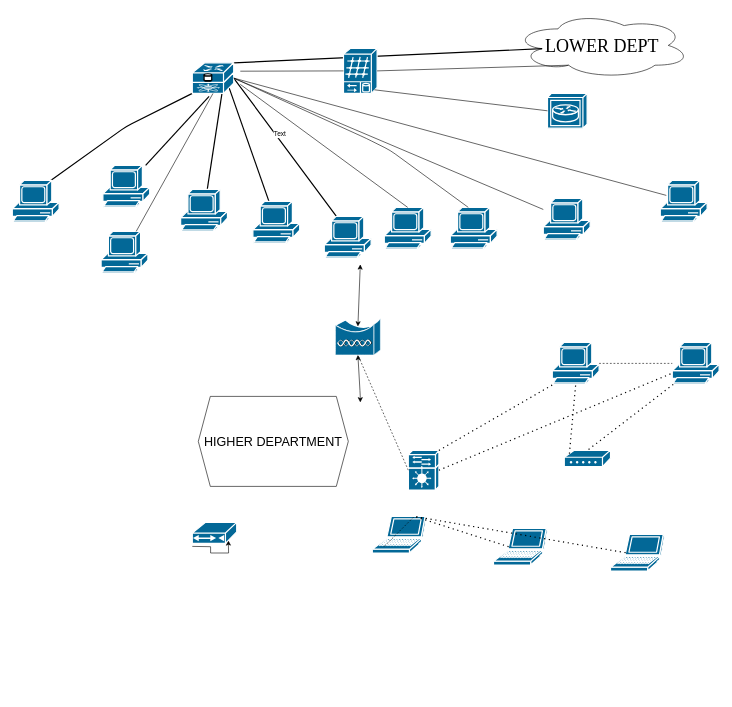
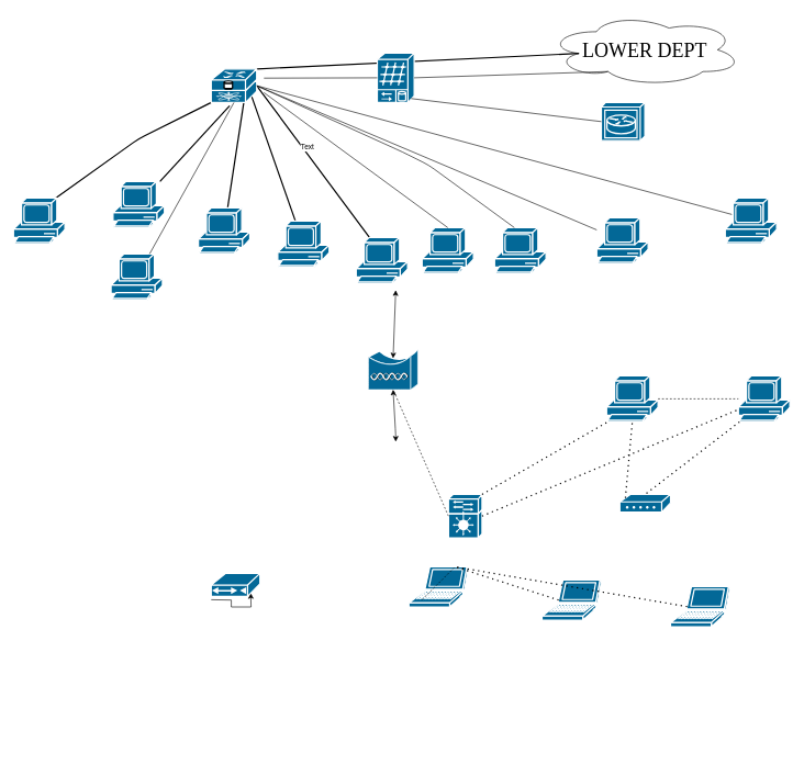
  <mxCell id="0" />
  <mxCell id="1" parent="0" />
  <mxCell id="2" style="edgeStyle=none;html=1;labelBackgroundColor=none;startFill=0;endArrow=none;endFill=0;strokeWidth=2;fontFamily=Verdana;fontSize=12;entryX=0;entryY=1;entryDx=0;entryDy=0;entryPerimeter=0;" parent="1" target="15" edge="1"><mxGeometry relative="1" as="geometry"><mxPoint x="84" y="300" as="sourcePoint" /><mxPoint x="340" y="301.2" as="targetPoint" /><Array as="points"><mxPoint x="210" y="210" /></Array></mxGeometry></mxCell>
  <mxCell id="3" style="edgeStyle=none;html=1;labelBackgroundColor=none;startFill=0;endArrow=none;endFill=0;strokeWidth=2;fontFamily=Verdana;fontSize=12;" parent="1" target="16" edge="1"><mxGeometry relative="1" as="geometry"><mxPoint x="348.004" y="160" as="sourcePoint" /><mxPoint x="210" y="310" as="targetPoint" /></mxGeometry></mxCell>
  <mxCell id="4" style="edgeStyle=none;html=1;labelBackgroundColor=none;startFill=0;endArrow=none;endFill=0;strokeWidth=2;fontFamily=Verdana;fontSize=12;" parent="1" target="17" edge="1"><mxGeometry relative="1" as="geometry"><mxPoint x="369.425" y="155" as="sourcePoint" /><mxPoint x="339.57" y="350" as="targetPoint" /></mxGeometry></mxCell>
  <mxCell id="5" style="edgeStyle=none;html=1;labelBackgroundColor=none;startFill=0;endArrow=none;endFill=0;strokeWidth=2;fontFamily=Verdana;fontSize=12;exitX=0.89;exitY=0.82;exitDx=0;exitDy=0;exitPerimeter=0;" parent="1" source="15" target="18" edge="1"><mxGeometry relative="1" as="geometry"><mxPoint x="540" y="190" as="sourcePoint" /><mxPoint x="460" y="370" as="targetPoint" /></mxGeometry></mxCell>
  <mxCell id="6" style="edgeStyle=none;html=1;labelBackgroundColor=none;startFill=0;endArrow=none;endFill=0;strokeWidth=2;fontFamily=Verdana;fontSize=12;exitX=1;exitY=0.5;exitDx=0;exitDy=0;exitPerimeter=0;entryX=0.5;entryY=0;entryDx=0;entryDy=0;entryPerimeter=0;" parent="1" source="15" target="19" edge="1"><mxGeometry relative="1" as="geometry"><mxPoint x="550" y="330" as="sourcePoint" /><Array as="points"><mxPoint x="590" y="400" /></Array></mxGeometry></mxCell>
  <mxCell id="7" value="Text" style="edgeLabel;html=1;align=center;verticalAlign=middle;resizable=0;points=[];" vertex="1" connectable="0" parent="6"><mxGeometry x="-0.361" y="6" relative="1" as="geometry"><mxPoint y="-1" as="offset" /></mxGeometry></mxCell>
- <mxCell id="8" value="&lt;font style=&quot;font-size: 30px&quot;&gt;LOWER DEPT&lt;/font&gt;" style="ellipse;shape=cloud;whiteSpace=wrap;html=1;rounded=0;shadow=0;comic=0;strokeWidth=1;fontFamily=Verdana;fontSize=12;" parent="1" vertex="1"><mxGeometry x="856" y="20" width="294" height="110" as="geometry" /></mxCell>
+ <mxCell id="8" value="&lt;font style=&quot;font-size: 30px&quot;&gt;LOWER DEPT&lt;/font&gt;" style="ellipse;shape=cloud;whiteSpace=wrap;html=1;rounded=0;shadow=0;comic=0;strokeWidth=1;fontFamily=Verdana;fontSize=12;" parent="1" vertex="1"><mxGeometry x="831" y="20" width="294" height="110" as="geometry" /></mxCell>
  <mxCell id="9" style="edgeStyle=none;html=1;labelBackgroundColor=none;startFill=0;endArrow=none;endFill=0;strokeWidth=2;fontFamily=Verdana;fontSize=12;" parent="1" edge="1"><mxGeometry relative="1" as="geometry"><mxPoint x="873" y="890" as="targetPoint" /></mxGeometry></mxCell>
  <mxCell id="10" style="edgeStyle=none;html=1;labelBackgroundColor=none;startFill=0;endArrow=none;endFill=0;strokeWidth=2;fontFamily=Verdana;fontSize=12;" parent="1" edge="1"><mxGeometry relative="1" as="geometry"><mxPoint x="860" y="976.204" as="targetPoint" /></mxGeometry></mxCell>
  <mxCell id="11" style="edgeStyle=none;html=1;labelBackgroundColor=none;startFill=0;endArrow=none;endFill=0;strokeWidth=2;fontFamily=Verdana;fontSize=12;" parent="1" edge="1"><mxGeometry relative="1" as="geometry"><mxPoint x="949.288" y="1156" as="targetPoint" /></mxGeometry></mxCell>
  <mxCell id="12" style="edgeStyle=none;html=1;labelBackgroundColor=none;startFill=0;endArrow=none;endFill=0;strokeWidth=2;fontFamily=Verdana;fontSize=12;exitX=1;exitY=0;exitDx=0;exitDy=0;exitPerimeter=0;entryX=0.16;entryY=0.55;entryDx=0;entryDy=0;entryPerimeter=0;" parent="1" source="15" target="8" edge="1"><mxGeometry relative="1" as="geometry"><mxPoint x="880" y="507.148" as="sourcePoint" /></mxGeometry></mxCell>
  <mxCell id="13" value="" style="shape=mxgraph.cisco.computers_and_peripherals.pc;html=1;pointerEvents=1;dashed=0;fillColor=#036897;strokeColor=#ffffff;strokeWidth=2;verticalLabelPosition=bottom;verticalAlign=top;align=center;outlineConnect=0;" vertex="1" parent="1"><mxGeometry x="20" y="300" width="78" height="70" as="geometry" /></mxCell>
  <mxCell id="14" value="" style="shape=mxgraph.cisco.switches.multi-fabric_server_switch;html=1;pointerEvents=1;dashed=0;fillColor=#036897;strokeColor=#ffffff;strokeWidth=2;verticalLabelPosition=bottom;verticalAlign=top;align=center;outlineConnect=0;" vertex="1" parent="1"><mxGeometry x="572" y="80" width="56" height="75" as="geometry" /></mxCell>
  <mxCell id="15" value="" style="shape=mxgraph.cisco.routers.storage_router;html=1;pointerEvents=1;dashed=0;fillColor=#036897;strokeColor=#ffffff;strokeWidth=2;verticalLabelPosition=bottom;verticalAlign=top;align=center;outlineConnect=0;" vertex="1" parent="1"><mxGeometry x="320" y="104" width="69" height="51" as="geometry" /></mxCell>
  <mxCell id="16" value="" style="shape=mxgraph.cisco.computers_and_peripherals.pc;html=1;pointerEvents=1;dashed=0;fillColor=#036897;strokeColor=#ffffff;strokeWidth=2;verticalLabelPosition=bottom;verticalAlign=top;align=center;outlineConnect=0;" vertex="1" parent="1"><mxGeometry x="171" y="275" width="78" height="70" as="geometry" /></mxCell>
  <mxCell id="17" value="" style="shape=mxgraph.cisco.computers_and_peripherals.pc;html=1;pointerEvents=1;dashed=0;fillColor=#036897;strokeColor=#ffffff;strokeWidth=2;verticalLabelPosition=bottom;verticalAlign=top;align=center;outlineConnect=0;" vertex="1" parent="1"><mxGeometry x="300.57" y="315" width="78" height="70" as="geometry" /></mxCell>
  <mxCell id="18" value="" style="shape=mxgraph.cisco.computers_and_peripherals.pc;html=1;pointerEvents=1;dashed=0;fillColor=#036897;strokeColor=#ffffff;strokeWidth=2;verticalLabelPosition=bottom;verticalAlign=top;align=center;outlineConnect=0;" vertex="1" parent="1"><mxGeometry x="421" y="335" width="78" height="70" as="geometry" /></mxCell>
  <mxCell id="19" value="" style="shape=mxgraph.cisco.computers_and_peripherals.pc;html=1;pointerEvents=1;dashed=0;fillColor=#036897;strokeColor=#ffffff;strokeWidth=2;verticalLabelPosition=bottom;verticalAlign=top;align=center;outlineConnect=0;" vertex="1" parent="1"><mxGeometry x="540" y="360" width="78" height="70" as="geometry" /></mxCell>
  <mxCell id="20" value="" style="shape=mxgraph.cisco.computers_and_peripherals.pc;html=1;pointerEvents=1;dashed=0;fillColor=#036897;strokeColor=#ffffff;strokeWidth=2;verticalLabelPosition=bottom;verticalAlign=top;align=center;outlineConnect=0;" vertex="1" parent="1"><mxGeometry x="1100" y="300" width="78" height="70" as="geometry" /></mxCell>
  <mxCell id="21" value="" style="shape=mxgraph.cisco.computers_and_peripherals.pc;html=1;pointerEvents=1;dashed=0;fillColor=#036897;strokeColor=#ffffff;strokeWidth=2;verticalLabelPosition=bottom;verticalAlign=top;align=center;outlineConnect=0;" vertex="1" parent="1"><mxGeometry x="750" y="345" width="78" height="70" as="geometry" /></mxCell>
  <mxCell id="22" value="" style="endArrow=none;html=1;exitX=1;exitY=0.5;exitDx=0;exitDy=0;exitPerimeter=0;" edge="1" parent="1" source="15"><mxGeometry width="50" height="50" relative="1" as="geometry"><mxPoint x="670" y="405" as="sourcePoint" /><mxPoint x="780" y="345" as="targetPoint" /><Array as="points"><mxPoint x="610" y="230" /><mxPoint x="650" y="250" /></Array></mxGeometry></mxCell>
  <mxCell id="23" value="" style="endArrow=none;html=1;exitX=1;exitY=0.5;exitDx=0;exitDy=0;exitPerimeter=0;" edge="1" parent="1" source="15"><mxGeometry width="50" height="50" relative="1" as="geometry"><mxPoint x="1060" y="375" as="sourcePoint" /><mxPoint x="1110" y="325" as="targetPoint" /></mxGeometry></mxCell>
  <mxCell id="24" value="" style="endArrow=none;html=1;entryX=0;entryY=0.5;entryDx=0;entryDy=0;entryPerimeter=0;" edge="1" parent="1" target="14"><mxGeometry width="50" height="50" relative="1" as="geometry"><mxPoint x="400" y="118" as="sourcePoint" /><mxPoint x="690" y="460" as="targetPoint" /></mxGeometry></mxCell>
  <mxCell id="25" value="" style="shape=mxgraph.cisco.computers_and_peripherals.pc;html=1;pointerEvents=1;dashed=0;fillColor=#036897;strokeColor=#ffffff;strokeWidth=2;verticalLabelPosition=bottom;verticalAlign=top;align=center;outlineConnect=0;" vertex="1" parent="1"><mxGeometry x="640" y="345" width="78" height="70" as="geometry" /></mxCell>
  <mxCell id="26" value="" style="endArrow=none;html=1;entryX=0.5;entryY=0;entryDx=0;entryDy=0;entryPerimeter=0;" edge="1" parent="1" target="25"><mxGeometry width="50" height="50" relative="1" as="geometry"><mxPoint x="400" y="140" as="sourcePoint" /><mxPoint x="690" y="460" as="targetPoint" /></mxGeometry></mxCell>
  <mxCell id="27" value="" style="shape=mxgraph.cisco.computers_and_peripherals.pc;html=1;pointerEvents=1;dashed=0;fillColor=#036897;strokeColor=#ffffff;strokeWidth=2;verticalLabelPosition=bottom;verticalAlign=top;align=center;outlineConnect=0;" vertex="1" parent="1"><mxGeometry x="905" y="330" width="78" height="70" as="geometry" /></mxCell>
  <mxCell id="28" value="" style="endArrow=none;html=1;" edge="1" parent="1" target="27"><mxGeometry width="50" height="50" relative="1" as="geometry"><mxPoint x="390" y="130" as="sourcePoint" /><mxPoint x="690" y="460" as="targetPoint" /></mxGeometry></mxCell>
  <mxCell id="29" value="" style="endArrow=none;html=1;entryX=0.31;entryY=0.8;entryDx=0;entryDy=0;entryPerimeter=0;exitX=1;exitY=0.5;exitDx=0;exitDy=0;exitPerimeter=0;" edge="1" parent="1" source="14" target="8"><mxGeometry width="50" height="50" relative="1" as="geometry"><mxPoint x="640" y="510" as="sourcePoint" /><mxPoint x="690" y="460" as="targetPoint" /></mxGeometry></mxCell>
  <mxCell id="30" value="" style="shape=mxgraph.cisco.computers_and_peripherals.pc;html=1;pointerEvents=1;dashed=0;fillColor=#036897;strokeColor=#ffffff;strokeWidth=2;verticalLabelPosition=bottom;verticalAlign=top;align=center;outlineConnect=0;" vertex="1" parent="1"><mxGeometry x="168" y="385" width="78" height="70" as="geometry" /></mxCell>
  <mxCell id="31" value="" style="endArrow=none;html=1;entryX=0.5;entryY=1;entryDx=0;entryDy=0;entryPerimeter=0;" edge="1" parent="1" source="30" target="15"><mxGeometry width="50" height="50" relative="1" as="geometry"><mxPoint x="640" y="510" as="sourcePoint" /><mxPoint x="690" y="460" as="targetPoint" /></mxGeometry></mxCell>
  <mxCell id="32" value="" style="shape=mxgraph.cisco.hubs_and_gateways.cisco_hub;html=1;pointerEvents=1;dashed=0;fillColor=#036897;strokeColor=#ffffff;strokeWidth=2;verticalLabelPosition=bottom;verticalAlign=top;align=center;outlineConnect=0;" vertex="1" parent="1"><mxGeometry x="912" y="155" width="66" height="58" as="geometry" /></mxCell>
  <mxCell id="33" value="" style="endArrow=none;html=1;entryX=0;entryY=0.5;entryDx=0;entryDy=0;entryPerimeter=0;exitX=0.92;exitY=0.92;exitDx=0;exitDy=0;exitPerimeter=0;" edge="1" parent="1" source="14" target="32"><mxGeometry width="50" height="50" relative="1" as="geometry"><mxPoint x="640" y="510" as="sourcePoint" /><mxPoint x="690" y="460" as="targetPoint" /></mxGeometry></mxCell>
  <mxCell id="34" value="" style="shape=mxgraph.cisco.wireless.wireless_bridge;html=1;pointerEvents=1;dashed=0;fillColor=#036897;strokeColor=#ffffff;strokeWidth=2;verticalLabelPosition=bottom;verticalAlign=top;align=center;outlineConnect=0;" vertex="1" parent="1"><mxGeometry x="558.5" y="530" width="75" height="61" as="geometry" /></mxCell>
  <mxCell id="35" value="" style="shape=mxgraph.cisco.computers_and_peripherals.pc;html=1;pointerEvents=1;dashed=0;fillColor=#036897;strokeColor=#ffffff;strokeWidth=2;verticalLabelPosition=bottom;verticalAlign=top;align=center;outlineConnect=0;" vertex="1" parent="1"><mxGeometry x="920" y="570" width="78" height="70" as="geometry" /></mxCell>
  <mxCell id="36" value="" style="shape=mxgraph.cisco.computers_and_peripherals.pc;html=1;pointerEvents=1;dashed=0;fillColor=#036897;strokeColor=#ffffff;strokeWidth=2;verticalLabelPosition=bottom;verticalAlign=top;align=center;outlineConnect=0;" vertex="1" parent="1"><mxGeometry x="1120" y="570" width="78" height="70" as="geometry" /></mxCell>
  <mxCell id="37" value="" style="endArrow=none;dashed=1;html=1;" edge="1" parent="1" source="35" target="36"><mxGeometry width="50" height="50" relative="1" as="geometry"><mxPoint x="640" y="910" as="sourcePoint" /><mxPoint x="690" y="860" as="targetPoint" /></mxGeometry></mxCell>
  <mxCell id="38" style="edgeStyle=orthogonalEdgeStyle;rounded=0;orthogonalLoop=1;jettySize=auto;html=1;" edge="1" parent="1"><mxGeometry relative="1" as="geometry"><mxPoint x="380" y="900" as="targetPoint" /><mxPoint x="320" y="910" as="sourcePoint" /></mxGeometry></mxCell>
  <mxCell id="39" value="" style="shape=mxgraph.cisco.modems_and_phones.cable_modem;html=1;pointerEvents=1;dashed=0;fillColor=#036897;strokeColor=#ffffff;strokeWidth=2;verticalLabelPosition=bottom;verticalAlign=top;align=center;outlineConnect=0;" vertex="1" parent="1"><mxGeometry x="320" y="870" width="74" height="35" as="geometry" /></mxCell>
  <mxCell id="40" value="" style="shape=mxgraph.cisco.modems_and_phones.modem;html=1;pointerEvents=1;dashed=0;fillColor=#036897;strokeColor=#ffffff;strokeWidth=2;verticalLabelPosition=bottom;verticalAlign=top;align=center;outlineConnect=0;" vertex="1" parent="1"><mxGeometry x="940" y="750" width="77" height="27" as="geometry" /></mxCell>
  <mxCell id="41" value="" style="shape=mxgraph.cisco.controllers_and_modules.service_module;html=1;pointerEvents=1;dashed=0;fillColor=#036897;strokeColor=#ffffff;strokeWidth=2;verticalLabelPosition=bottom;verticalAlign=top;align=center;outlineConnect=0;" vertex="1" parent="1"><mxGeometry x="680" y="750" width="51" height="66" as="geometry" /></mxCell>
  <mxCell id="42" value="" style="shape=mxgraph.cisco.computers_and_peripherals.laptop;html=1;pointerEvents=1;dashed=0;fillColor=#036897;strokeColor=#ffffff;strokeWidth=2;verticalLabelPosition=bottom;verticalAlign=top;align=center;outlineConnect=0;" vertex="1" parent="1"><mxGeometry x="620" y="860" width="90" height="61" as="geometry" /></mxCell>
  <mxCell id="43" value="" style="shape=mxgraph.cisco.computers_and_peripherals.laptop;html=1;pointerEvents=1;dashed=0;fillColor=#036897;strokeColor=#ffffff;strokeWidth=2;verticalLabelPosition=bottom;verticalAlign=top;align=center;outlineConnect=0;" vertex="1" parent="1"><mxGeometry x="1017" y="890" width="90" height="61" as="geometry" /></mxCell>
  <mxCell id="44" value="" style="shape=mxgraph.cisco.computers_and_peripherals.laptop;html=1;pointerEvents=1;dashed=0;fillColor=#036897;strokeColor=#ffffff;strokeWidth=2;verticalLabelPosition=bottom;verticalAlign=top;align=center;outlineConnect=0;" vertex="1" parent="1"><mxGeometry x="822" y="880" width="90" height="61" as="geometry" /></mxCell>
  <mxCell id="45" value="" style="endArrow=none;dashed=1;html=1;dashPattern=1 3;strokeWidth=2;exitX=0.28;exitY=0.5;exitDx=0;exitDy=0;exitPerimeter=0;" edge="1" parent="1" source="44"><mxGeometry width="50" height="50" relative="1" as="geometry"><mxPoint x="750" y="900" as="sourcePoint" /><mxPoint x="690" y="860" as="targetPoint" /></mxGeometry></mxCell>
  <mxCell id="46" value="" style="endArrow=none;dashed=1;html=1;dashPattern=1 3;strokeWidth=2;exitX=0.28;exitY=0.5;exitDx=0;exitDy=0;exitPerimeter=0;" edge="1" parent="1" source="43"><mxGeometry width="50" height="50" relative="1" as="geometry"><mxPoint x="820" y="990" as="sourcePoint" /><mxPoint x="690" y="860" as="targetPoint" /></mxGeometry></mxCell>
  <mxCell id="47" value="" style="endArrow=none;dashed=1;html=1;entryX=0.5;entryY=1;entryDx=0;entryDy=0;entryPerimeter=0;exitX=0;exitY=0.5;exitDx=0;exitDy=0;exitPerimeter=0;" edge="1" parent="1" source="41" target="34"><mxGeometry width="50" height="50" relative="1" as="geometry"><mxPoint x="520" y="770" as="sourcePoint" /><mxPoint x="690" y="860" as="targetPoint" /></mxGeometry></mxCell>
  <mxCell id="48" value="" style="endArrow=none;dashed=1;html=1;" edge="1" parent="1"><mxGeometry width="50" height="50" relative="1" as="geometry"><mxPoint x="640" y="910" as="sourcePoint" /><mxPoint x="690" y="860" as="targetPoint" /></mxGeometry></mxCell>
  <mxCell id="49" value="" style="endArrow=none;dashed=1;html=1;dashPattern=1 3;strokeWidth=2;entryX=0.02;entryY=1;entryDx=0;entryDy=0;entryPerimeter=0;exitX=1;exitY=0;exitDx=0;exitDy=0;exitPerimeter=0;" edge="1" parent="1" source="41" target="35"><mxGeometry width="50" height="50" relative="1" as="geometry"><mxPoint x="640" y="910" as="sourcePoint" /><mxPoint x="690" y="860" as="targetPoint" /></mxGeometry></mxCell>
  <mxCell id="50" value="" style="endArrow=none;dashed=1;html=1;dashPattern=1 3;strokeWidth=2;exitX=0.02;exitY=1;exitDx=0;exitDy=0;exitPerimeter=0;entryX=0.5;entryY=0;entryDx=0;entryDy=0;entryPerimeter=0;" edge="1" parent="1" source="36" target="40"><mxGeometry width="50" height="50" relative="1" as="geometry"><mxPoint x="640" y="910" as="sourcePoint" /><mxPoint x="690" y="860" as="targetPoint" /></mxGeometry></mxCell>
  <mxCell id="51" value="" style="endArrow=none;dashed=1;html=1;dashPattern=1 3;strokeWidth=2;exitX=1;exitY=0.5;exitDx=0;exitDy=0;exitPerimeter=0;" edge="1" parent="1" source="41" target="36"><mxGeometry width="50" height="50" relative="1" as="geometry"><mxPoint x="640" y="910" as="sourcePoint" /><mxPoint x="690" y="860" as="targetPoint" /></mxGeometry></mxCell>
  <mxCell id="52" value="" style="endArrow=none;dashed=1;html=1;dashPattern=1 3;strokeWidth=2;entryX=0.5;entryY=1;entryDx=0;entryDy=0;entryPerimeter=0;exitX=0.11;exitY=0.2;exitDx=0;exitDy=0;exitPerimeter=0;" edge="1" parent="1" source="40" target="35"><mxGeometry width="50" height="50" relative="1" as="geometry"><mxPoint x="640" y="910" as="sourcePoint" /><mxPoint x="690" y="860" as="targetPoint" /></mxGeometry></mxCell>
- <mxCell id="53" value="&lt;font style=&quot;font-size: 21px&quot;&gt;HIGHER DEPARTMENT&lt;/font&gt;" style="shape=hexagon;perimeter=hexagonPerimeter2;whiteSpace=wrap;html=1;fixedSize=1;" vertex="1" parent="1"><mxGeometry x="330" y="660" width="250" height="150" as="geometry" /></mxCell>
  <mxCell id="54" value="" style="endArrow=classic;startArrow=classic;html=1;exitX=0.5;exitY=0.22;exitDx=0;exitDy=0;exitPerimeter=0;" edge="1" parent="1" source="34"><mxGeometry width="50" height="50" relative="1" as="geometry"><mxPoint x="640" y="540" as="sourcePoint" /><mxPoint x="600" y="440" as="targetPoint" /></mxGeometry></mxCell>
  <mxCell id="55" value="" style="endArrow=classic;startArrow=classic;html=1;exitX=0.5;exitY=1;exitDx=0;exitDy=0;exitPerimeter=0;" edge="1" parent="1" source="34"><mxGeometry width="50" height="50" relative="1" as="geometry"><mxPoint x="640" y="540" as="sourcePoint" /><mxPoint x="600" y="670" as="targetPoint" /><Array as="points"><mxPoint x="600" y="660" /></Array></mxGeometry></mxCell>
